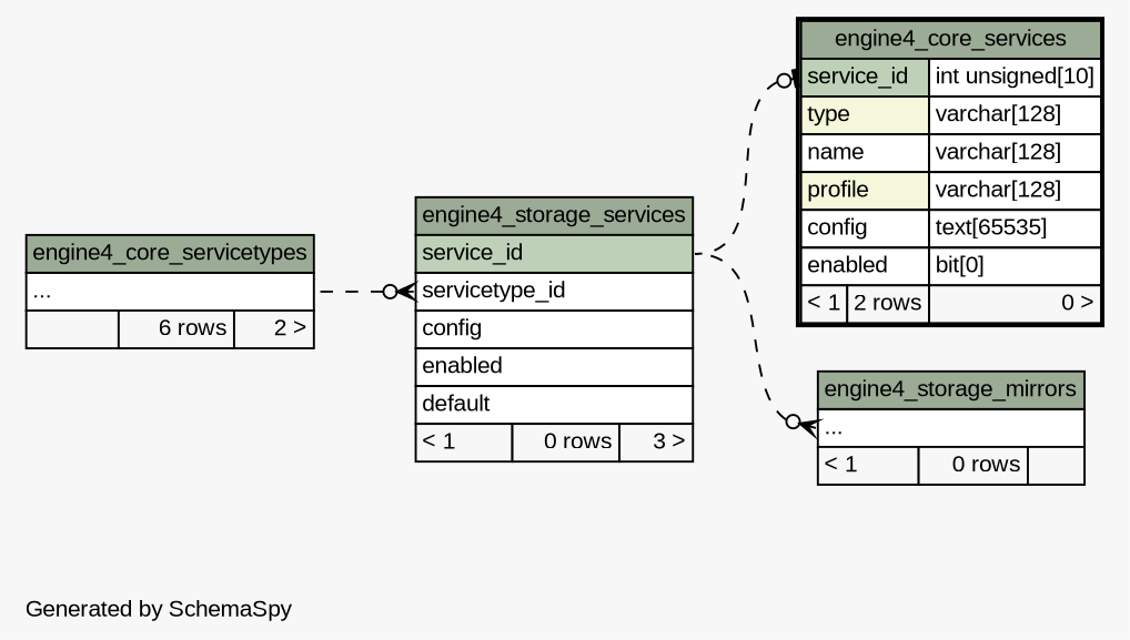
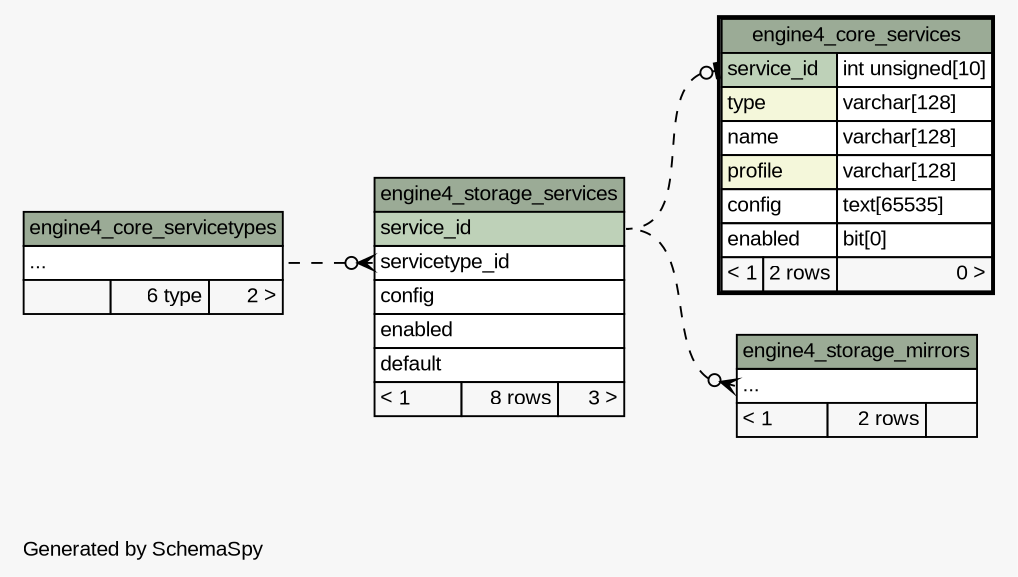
  digraph {
    bgcolor="#f7f7f7"
    fontname="Liberation Sans"
    fontsize=11
    label="\nGenerated by SchemaSpy"
    labeljust=l
    nodesep=0.18
    rankdir=RL
    ranksep=0.46
    node [fontname="Liberation Sans" fontsize=11 shape=plaintext]
    edge [arrowhead=none arrowsize=0.8 arrowtail=crowodot dir=back fontname="Liberation Sans" headport="service_id:e" style=dashed]
    n1 [label=<     <TABLE BORDER="2" CELLBORDER="1" CELLSPACING="0" BGCOLOR="#ffffff">       <TR><TD COLSPAN="3" BGCOLOR="#9bab96" ALIGN="CENTER">engine4_core_services</TD></TR>       <TR><TD PORT="service_id" COLSPAN="2" BGCOLOR="#bed1b8" ALIGN="LEFT">service_id</TD><TD PORT="service_id.type" ALIGN="LEFT">int unsigned[10]</TD></TR>       <TR><TD PORT="type" COLSPAN="2" BGCOLOR="#f4f7da" ALIGN="LEFT">type</TD><TD PORT="type.type" ALIGN="LEFT">varchar[128]</TD></TR>       <TR><TD PORT="name" COLSPAN="2" ALIGN="LEFT">name</TD><TD PORT="name.type" ALIGN="LEFT">varchar[128]</TD></TR>       <TR><TD PORT="profile" COLSPAN="2" BGCOLOR="#f4f7da" ALIGN="LEFT">profile</TD><TD PORT="profile.type" ALIGN="LEFT">varchar[128]</TD></TR>       <TR><TD PORT="config" COLSPAN="2" ALIGN="LEFT">config</TD><TD PORT="config.type" ALIGN="LEFT">text[65535]</TD></TR>       <TR><TD PORT="enabled" COLSPAN="2" ALIGN="LEFT">enabled</TD><TD PORT="enabled.type" ALIGN="LEFT">bit[0]</TD></TR>       <TR><TD ALIGN="LEFT" BGCOLOR="#f7f7f7">&lt; 1</TD><TD ALIGN="RIGHT" BGCOLOR="#f7f7f7">2 rows</TD><TD ALIGN="RIGHT" BGCOLOR="#f7f7f7">0 &gt;</TD></TR>     </TABLE>>]
-   n2 [label=<     <TABLE BORDER="0" CELLBORDER="1" CELLSPACING="0" BGCOLOR="#ffffff">       <TR><TD COLSPAN="3" BGCOLOR="#9bab96" ALIGN="CENTER">engine4_storage_services</TD></TR>       <TR><TD PORT="service_id" COLSPAN="3" BGCOLOR="#bed1b8" ALIGN="LEFT">service_id</TD></TR>       <TR><TD PORT="servicetype_id" COLSPAN="3" ALIGN="LEFT">servicetype_id</TD></TR>       <TR><TD PORT="config" COLSPAN="3" ALIGN="LEFT">config</TD></TR>       <TR><TD PORT="enabled" COLSPAN="3" ALIGN="LEFT">enabled</TD></TR>       <TR><TD PORT="default" COLSPAN="3" ALIGN="LEFT">default</TD></TR>       <TR><TD ALIGN="LEFT" BGCOLOR="#f7f7f7">&lt; 1</TD><TD ALIGN="RIGHT" BGCOLOR="#f7f7f7">0 rows</TD><TD ALIGN="RIGHT" BGCOLOR="#f7f7f7">3 &gt;</TD></TR>     </TABLE>>]
-   n3 [label=<     <TABLE BORDER="0" CELLBORDER="1" CELLSPACING="0" BGCOLOR="#ffffff">       <TR><TD COLSPAN="3" BGCOLOR="#9bab96" ALIGN="CENTER">engine4_core_servicetypes</TD></TR>       <TR><TD PORT="elipses" COLSPAN="3" ALIGN="LEFT">...</TD></TR>       <TR><TD ALIGN="LEFT" BGCOLOR="#f7f7f7">  </TD><TD ALIGN="RIGHT" BGCOLOR="#f7f7f7">6 rows</TD><TD ALIGN="RIGHT" BGCOLOR="#f7f7f7">2 &gt;</TD></TR>     </TABLE>>]
-   n4 [label=<     <TABLE BORDER="0" CELLBORDER="1" CELLSPACING="0" BGCOLOR="#ffffff">       <TR><TD COLSPAN="3" BGCOLOR="#9bab96" ALIGN="CENTER">engine4_storage_mirrors</TD></TR>       <TR><TD PORT="elipses" COLSPAN="3" ALIGN="LEFT">...</TD></TR>       <TR><TD ALIGN="LEFT" BGCOLOR="#f7f7f7">&lt; 1</TD><TD ALIGN="RIGHT" BGCOLOR="#f7f7f7">0 rows</TD><TD ALIGN="RIGHT" BGCOLOR="#f7f7f7">  </TD></TR>     </TABLE>>]
+   n2 [label=<     <TABLE BORDER="0" CELLBORDER="1" CELLSPACING="0" BGCOLOR="#ffffff">       <TR><TD COLSPAN="3" BGCOLOR="#9bab96" ALIGN="CENTER">engine4_storage_services</TD></TR>       <TR><TD PORT="service_id" COLSPAN="3" BGCOLOR="#bed1b8" ALIGN="LEFT">service_id</TD></TR>       <TR><TD PORT="servicetype_id" COLSPAN="3" ALIGN="LEFT">servicetype_id</TD></TR>       <TR><TD PORT="config" COLSPAN="3" ALIGN="LEFT">config</TD></TR>       <TR><TD PORT="enabled" COLSPAN="3" ALIGN="LEFT">enabled</TD></TR>       <TR><TD PORT="default" COLSPAN="3" ALIGN="LEFT">default</TD></TR>       <TR><TD ALIGN="LEFT" BGCOLOR="#f7f7f7">&lt; 1</TD><TD ALIGN="RIGHT" BGCOLOR="#f7f7f7">8 rows</TD><TD ALIGN="RIGHT" BGCOLOR="#f7f7f7">3 &gt;</TD></TR>     </TABLE>>]
+   n3 [label=<     <TABLE BORDER="0" CELLBORDER="1" CELLSPACING="0" BGCOLOR="#ffffff">       <TR><TD COLSPAN="3" BGCOLOR="#9bab96" ALIGN="CENTER">engine4_core_servicetypes</TD></TR>       <TR><TD PORT="elipses" COLSPAN="3" ALIGN="LEFT">...</TD></TR>       <TR><TD ALIGN="LEFT" BGCOLOR="#f7f7f7">  </TD><TD ALIGN="RIGHT" BGCOLOR="#f7f7f7">6 type</TD><TD ALIGN="RIGHT" BGCOLOR="#f7f7f7">2 &gt;</TD></TR>     </TABLE>>]
+   n4 [label=<     <TABLE BORDER="0" CELLBORDER="1" CELLSPACING="0" BGCOLOR="#ffffff">       <TR><TD COLSPAN="3" BGCOLOR="#9bab96" ALIGN="CENTER">engine4_storage_mirrors</TD></TR>       <TR><TD PORT="elipses" COLSPAN="3" ALIGN="LEFT">...</TD></TR>       <TR><TD ALIGN="LEFT" BGCOLOR="#f7f7f7">&lt; 1</TD><TD ALIGN="RIGHT" BGCOLOR="#f7f7f7">2 rows</TD><TD ALIGN="RIGHT" BGCOLOR="#f7f7f7">  </TD></TR>     </TABLE>>]
    n1 -> n2 [arrowtail=teeodot tailport="service_id:w"]
    n2 -> n3 [headport="elipses:e" tailport="servicetype_id:w"]
    n4 -> n2 [tailport="elipses:w"]
  }
